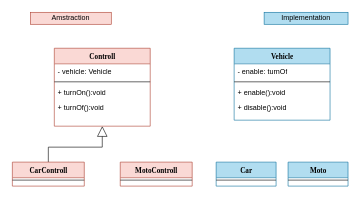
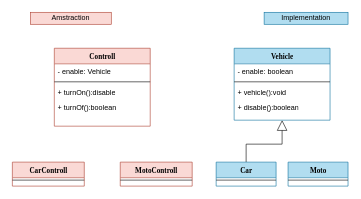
  <mxCell id="0" />
  <mxCell id="1" parent="0" />
- <mxCell id="2" style="edgeStyle=orthogonalEdgeStyle;rounded=0;orthogonalLoop=1;jettySize=auto;html=1;exitX=0.5;exitY=1;exitDx=0;exitDy=0;entryX=0.5;entryY=0;entryDx=0;entryDy=0;startArrow=block;startFill=0;startSize=15;endArrow=none;endFill=0;" edge="1" parent="1" source="3" target="8"><mxGeometry relative="1" as="geometry" /></mxCell>
  <mxCell id="3" value="Controll" style="swimlane;html=1;fontStyle=1;align=center;verticalAlign=top;childLayout=stackLayout;horizontal=1;startSize=26;horizontalStack=0;resizeParent=1;resizeLast=0;collapsible=1;marginBottom=0;swimlaneFillColor=#ffffff;rounded=0;shadow=0;comic=0;labelBackgroundColor=none;strokeWidth=1;fillColor=#fad9d5;fontFamily=Verdana;fontSize=12;strokeColor=#ae4132;" vertex="1" parent="1"><mxGeometry x="90" y="80" width="160" height="130" as="geometry" /></mxCell>
- <mxCell id="4" value="- vehicle: Vehicle" style="text;html=1;strokeColor=none;fillColor=none;align=left;verticalAlign=top;spacingLeft=4;spacingRight=4;whiteSpace=wrap;overflow=hidden;rotatable=0;points=[[0,0.5],[1,0.5]];portConstraint=eastwest;" vertex="1" parent="3"><mxGeometry y="26" width="160" height="26" as="geometry" /></mxCell>
+ <mxCell id="4" value="- enable: Vehicle" style="text;html=1;strokeColor=none;fillColor=none;align=left;verticalAlign=top;spacingLeft=4;spacingRight=4;whiteSpace=wrap;overflow=hidden;rotatable=0;points=[[0,0.5],[1,0.5]];portConstraint=eastwest;" vertex="1" parent="3"><mxGeometry y="26" width="160" height="26" as="geometry" /></mxCell>
  <mxCell id="5" value="" style="line;html=1;strokeWidth=1;fillColor=none;align=left;verticalAlign=middle;spacingTop=-1;spacingLeft=3;spacingRight=3;rotatable=0;labelPosition=right;points=[];portConstraint=eastwest;" vertex="1" parent="3"><mxGeometry y="52" width="160" height="8" as="geometry" /></mxCell>
- <mxCell id="6" value="+ turnOn():void" style="text;html=1;strokeColor=none;fillColor=none;align=left;verticalAlign=top;spacingLeft=4;spacingRight=4;whiteSpace=wrap;overflow=hidden;rotatable=0;points=[[0,0.5],[1,0.5]];portConstraint=eastwest;" vertex="1" parent="3"><mxGeometry y="60" width="160" height="26" as="geometry" /></mxCell>
- <mxCell id="7" value="+ turnOf():void" style="text;html=1;strokeColor=none;fillColor=none;align=left;verticalAlign=top;spacingLeft=4;spacingRight=4;whiteSpace=wrap;overflow=hidden;rotatable=0;points=[[0,0.5],[1,0.5]];portConstraint=eastwest;" vertex="1" parent="3"><mxGeometry y="86" width="160" height="26" as="geometry" /></mxCell>
+ <mxCell id="6" value="+ turnOn():disable" style="text;html=1;strokeColor=none;fillColor=none;align=left;verticalAlign=top;spacingLeft=4;spacingRight=4;whiteSpace=wrap;overflow=hidden;rotatable=0;points=[[0,0.5],[1,0.5]];portConstraint=eastwest;" vertex="1" parent="3"><mxGeometry y="60" width="160" height="26" as="geometry" /></mxCell>
+ <mxCell id="7" value="+ turnOf():boolean" style="text;html=1;strokeColor=none;fillColor=none;align=left;verticalAlign=top;spacingLeft=4;spacingRight=4;whiteSpace=wrap;overflow=hidden;rotatable=0;points=[[0,0.5],[1,0.5]];portConstraint=eastwest;" vertex="1" parent="3"><mxGeometry y="86" width="160" height="26" as="geometry" /></mxCell>
  <mxCell id="8" value="CarControll" style="swimlane;html=1;fontStyle=1;align=center;verticalAlign=top;childLayout=stackLayout;horizontal=1;startSize=26;horizontalStack=0;resizeParent=1;resizeLast=0;collapsible=1;marginBottom=0;swimlaneFillColor=#ffffff;rounded=0;shadow=0;comic=0;labelBackgroundColor=none;strokeWidth=1;fillColor=#fad9d5;fontFamily=Verdana;fontSize=12;strokeColor=#ae4132;" vertex="1" parent="1"><mxGeometry x="20" y="270" width="120" height="40" as="geometry" /></mxCell>
  <mxCell id="9" value="" style="line;html=1;strokeWidth=1;fillColor=none;align=left;verticalAlign=middle;spacingTop=-1;spacingLeft=3;spacingRight=3;rotatable=0;labelPosition=right;points=[];portConstraint=eastwest;" vertex="1" parent="8"><mxGeometry y="26" width="120" height="8" as="geometry" /></mxCell>
  <mxCell id="10" value="MotoControll" style="swimlane;html=1;fontStyle=1;align=center;verticalAlign=top;childLayout=stackLayout;horizontal=1;startSize=26;horizontalStack=0;resizeParent=1;resizeLast=0;collapsible=1;marginBottom=0;swimlaneFillColor=#ffffff;rounded=0;shadow=0;comic=0;labelBackgroundColor=none;strokeWidth=1;fillColor=#fad9d5;fontFamily=Verdana;fontSize=12;strokeColor=#ae4132;" vertex="1" parent="1"><mxGeometry x="200" y="270" width="120" height="40" as="geometry" /></mxCell>
  <mxCell id="11" value="" style="line;html=1;strokeWidth=1;fillColor=none;align=left;verticalAlign=middle;spacingTop=-1;spacingLeft=3;spacingRight=3;rotatable=0;labelPosition=right;points=[];portConstraint=eastwest;" vertex="1" parent="10"><mxGeometry y="26" width="120" height="8" as="geometry" /></mxCell>
+ <mxCell id="12" style="edgeStyle=orthogonalEdgeStyle;rounded=0;orthogonalLoop=1;jettySize=auto;html=1;exitX=0.5;exitY=1;exitDx=0;exitDy=0;entryX=0.5;entryY=0;entryDx=0;entryDy=0;startArrow=block;startFill=0;startSize=15;endArrow=none;endFill=0;" edge="1" parent="1" source="13" target="20"><mxGeometry relative="1" as="geometry" /></mxCell>
  <mxCell id="13" value="Vehicle" style="swimlane;html=1;fontStyle=1;align=center;verticalAlign=top;childLayout=stackLayout;horizontal=1;startSize=26;horizontalStack=0;resizeParent=1;resizeLast=0;collapsible=1;marginBottom=0;swimlaneFillColor=#ffffff;rounded=0;shadow=0;comic=0;labelBackgroundColor=none;strokeWidth=1;fillColor=#b1ddf0;fontFamily=Verdana;fontSize=12;strokeColor=#10739e;" vertex="1" parent="1"><mxGeometry x="390" y="80" width="160" height="120" as="geometry" /></mxCell>
- <mxCell id="14" value="- enable: turnOf" style="text;html=1;strokeColor=none;fillColor=none;align=left;verticalAlign=top;spacingLeft=4;spacingRight=4;whiteSpace=wrap;overflow=hidden;rotatable=0;points=[[0,0.5],[1,0.5]];portConstraint=eastwest;" vertex="1" parent="13"><mxGeometry y="26" width="160" height="26" as="geometry" /></mxCell>
+ <mxCell id="14" value="- enable: boolean" style="text;html=1;strokeColor=none;fillColor=none;align=left;verticalAlign=top;spacingLeft=4;spacingRight=4;whiteSpace=wrap;overflow=hidden;rotatable=0;points=[[0,0.5],[1,0.5]];portConstraint=eastwest;" vertex="1" parent="13"><mxGeometry y="26" width="160" height="26" as="geometry" /></mxCell>
  <mxCell id="15" value="" style="line;html=1;strokeWidth=1;fillColor=none;align=left;verticalAlign=middle;spacingTop=-1;spacingLeft=3;spacingRight=3;rotatable=0;labelPosition=right;points=[];portConstraint=eastwest;" vertex="1" parent="13"><mxGeometry y="52" width="160" height="8" as="geometry" /></mxCell>
- <mxCell id="16" value="+ enable():void" style="text;html=1;strokeColor=none;fillColor=none;align=left;verticalAlign=top;spacingLeft=4;spacingRight=4;whiteSpace=wrap;overflow=hidden;rotatable=0;points=[[0,0.5],[1,0.5]];portConstraint=eastwest;" vertex="1" parent="13"><mxGeometry y="60" width="160" height="26" as="geometry" /></mxCell>
- <mxCell id="17" value="+ disable():void" style="text;html=1;strokeColor=none;fillColor=none;align=left;verticalAlign=top;spacingLeft=4;spacingRight=4;whiteSpace=wrap;overflow=hidden;rotatable=0;points=[[0,0.5],[1,0.5]];portConstraint=eastwest;" vertex="1" parent="13"><mxGeometry y="86" width="160" height="26" as="geometry" /></mxCell>
+ <mxCell id="16" value="+ vehicle():void" style="text;html=1;strokeColor=none;fillColor=none;align=left;verticalAlign=top;spacingLeft=4;spacingRight=4;whiteSpace=wrap;overflow=hidden;rotatable=0;points=[[0,0.5],[1,0.5]];portConstraint=eastwest;" vertex="1" parent="13"><mxGeometry y="60" width="160" height="26" as="geometry" /></mxCell>
+ <mxCell id="17" value="+ disable():boolean" style="text;html=1;strokeColor=none;fillColor=none;align=left;verticalAlign=top;spacingLeft=4;spacingRight=4;whiteSpace=wrap;overflow=hidden;rotatable=0;points=[[0,0.5],[1,0.5]];portConstraint=eastwest;" vertex="1" parent="13"><mxGeometry y="86" width="160" height="26" as="geometry" /></mxCell>
  <mxCell id="18" value="Amstraction" style="text;html=1;strokeColor=#ae4132;fillColor=#fad9d5;align=center;verticalAlign=middle;whiteSpace=wrap;rounded=0;" vertex="1" parent="1"><mxGeometry x="50" y="20" width="135" height="20" as="geometry" /></mxCell>
  <mxCell id="19" value="Implementation" style="text;html=1;strokeColor=#10739e;fillColor=#b1ddf0;align=center;verticalAlign=middle;whiteSpace=wrap;rounded=0;" vertex="1" parent="1"><mxGeometry x="440" y="20" width="140" height="20" as="geometry" /></mxCell>
  <mxCell id="20" value="Car" style="swimlane;html=1;fontStyle=1;align=center;verticalAlign=top;childLayout=stackLayout;horizontal=1;startSize=26;horizontalStack=0;resizeParent=1;resizeLast=0;collapsible=1;marginBottom=0;swimlaneFillColor=#ffffff;rounded=0;shadow=0;comic=0;labelBackgroundColor=none;strokeWidth=1;fillColor=#b1ddf0;fontFamily=Verdana;fontSize=12;strokeColor=#10739e;" vertex="1" parent="1"><mxGeometry x="360" y="270" width="100" height="40" as="geometry" /></mxCell>
  <mxCell id="21" value="" style="line;html=1;strokeWidth=1;fillColor=none;align=left;verticalAlign=middle;spacingTop=-1;spacingLeft=3;spacingRight=3;rotatable=0;labelPosition=right;points=[];portConstraint=eastwest;" vertex="1" parent="20"><mxGeometry y="26" width="100" height="8" as="geometry" /></mxCell>
  <mxCell id="22" value="Moto" style="swimlane;html=1;fontStyle=1;align=center;verticalAlign=top;childLayout=stackLayout;horizontal=1;startSize=26;horizontalStack=0;resizeParent=1;resizeLast=0;collapsible=1;marginBottom=0;swimlaneFillColor=#ffffff;rounded=0;shadow=0;comic=0;labelBackgroundColor=none;strokeWidth=1;fillColor=#b1ddf0;fontFamily=Verdana;fontSize=12;strokeColor=#10739e;" vertex="1" parent="1"><mxGeometry x="480" y="270" width="100" height="40" as="geometry" /></mxCell>
  <mxCell id="23" value="" style="line;html=1;strokeWidth=1;fillColor=none;align=left;verticalAlign=middle;spacingTop=-1;spacingLeft=3;spacingRight=3;rotatable=0;labelPosition=right;points=[];portConstraint=eastwest;" vertex="1" parent="22"><mxGeometry y="26" width="100" height="8" as="geometry" /></mxCell>
